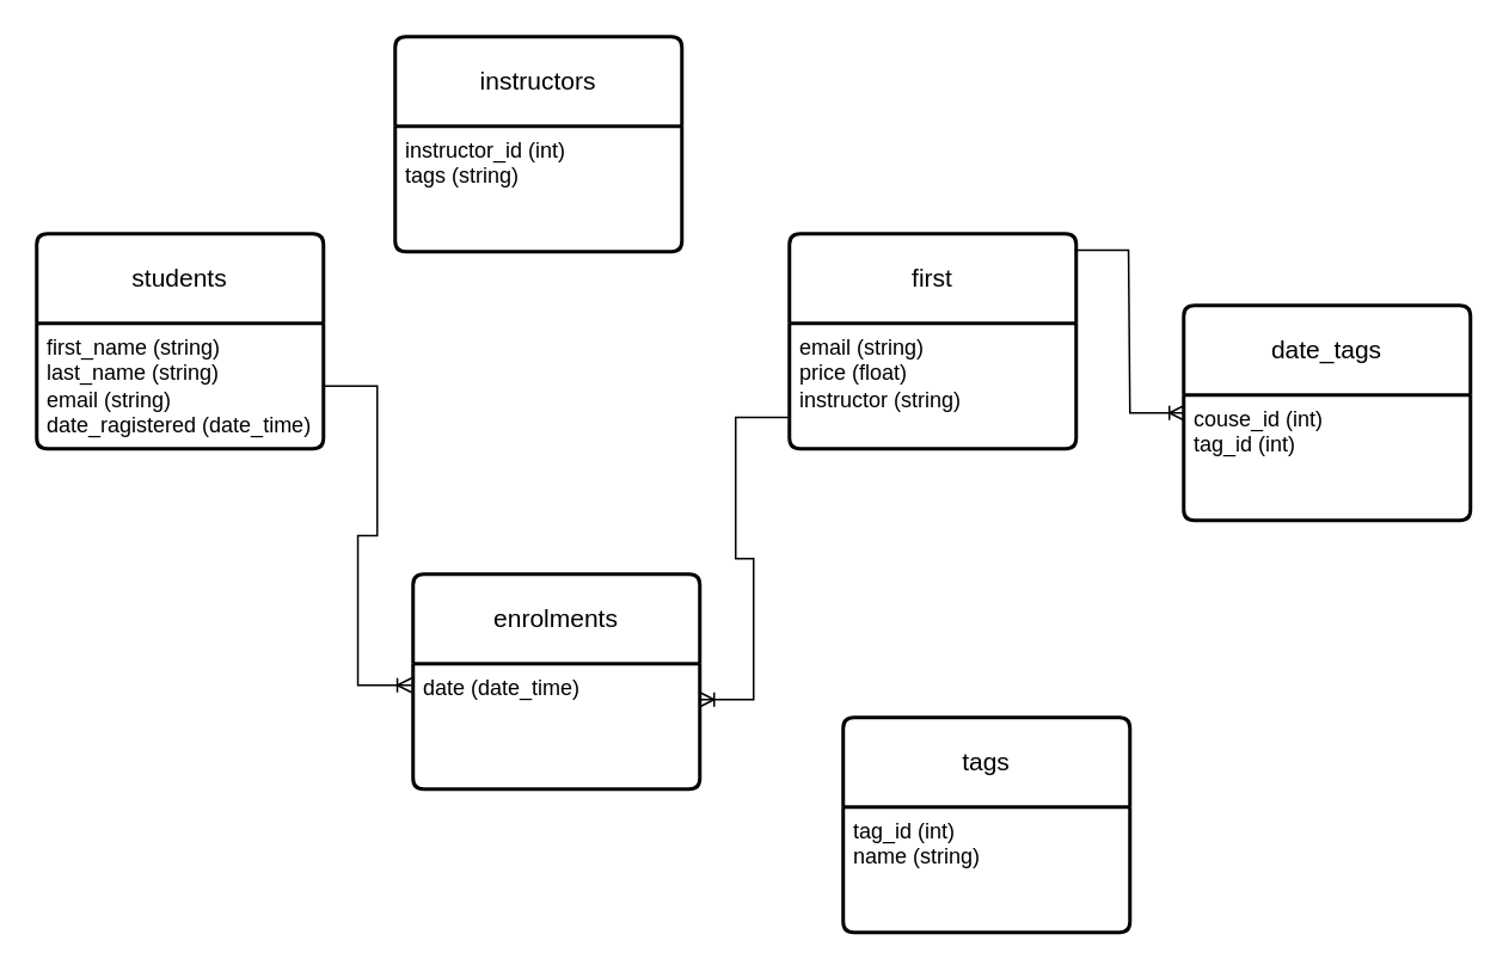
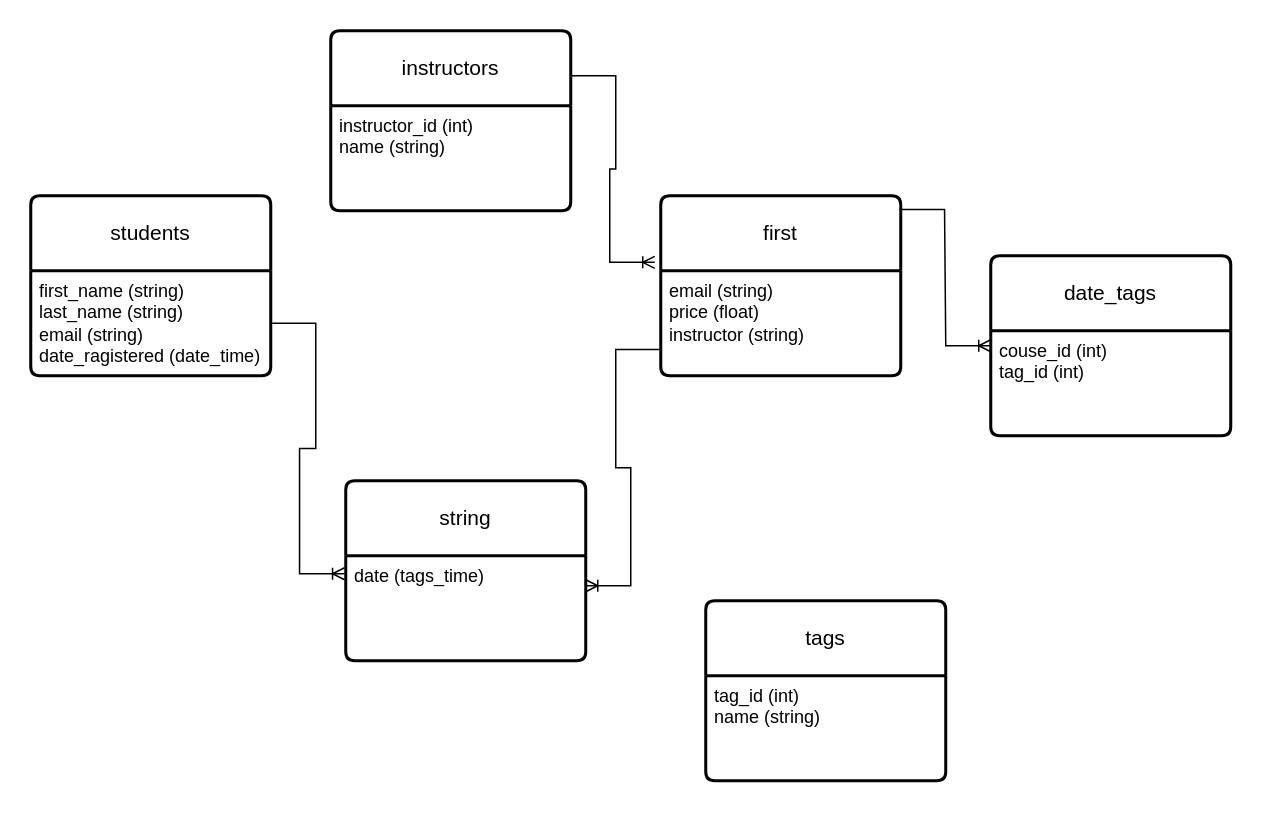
  <mxCell id="0" />
  <mxCell id="1" parent="0" />
  <mxCell id="2" value="students" style="swimlane;childLayout=stackLayout;horizontal=1;startSize=50;horizontalStack=0;rounded=1;fontSize=14;fontStyle=0;strokeWidth=2;resizeParent=0;resizeLast=1;shadow=0;dashed=0;align=center;arcSize=4;whiteSpace=wrap;html=1;labelBackgroundColor=default;" vertex="1" parent="1"><mxGeometry x="20" y="130" width="160" height="120" as="geometry" /></mxCell>
  <mxCell id="3" value="first_name (string)&lt;div&gt;last_name (string)&lt;/div&gt;&lt;div&gt;email (string)&lt;br&gt;date_ragistered (date_time)&lt;/div&gt;" style="align=left;strokeColor=none;fillColor=none;spacingLeft=4;fontSize=12;verticalAlign=top;resizable=0;rotatable=0;part=1;html=1;" vertex="1" parent="2"><mxGeometry y="50" width="160" height="70" as="geometry" /></mxCell>
  <mxCell id="4" value="first" style="swimlane;childLayout=stackLayout;horizontal=1;startSize=50;horizontalStack=0;rounded=1;fontSize=14;fontStyle=0;strokeWidth=2;resizeParent=0;resizeLast=1;shadow=0;dashed=0;align=center;arcSize=4;whiteSpace=wrap;html=1;" vertex="1" parent="1"><mxGeometry x="440" y="130" width="160" height="120" as="geometry" /></mxCell>
  <mxCell id="5" value="email (string)&lt;div&gt;price (float)&lt;/div&gt;&lt;div&gt;instructor (string)&lt;/div&gt;&lt;div&gt;&lt;br&gt;&lt;/div&gt;" style="align=left;strokeColor=none;fillColor=none;spacingLeft=4;fontSize=12;verticalAlign=top;resizable=0;rotatable=0;part=1;html=1;" vertex="1" parent="4"><mxGeometry y="50" width="160" height="70" as="geometry" /></mxCell>
- <mxCell id="6" value="enrolments" style="swimlane;childLayout=stackLayout;horizontal=1;startSize=50;horizontalStack=0;rounded=1;fontSize=14;fontStyle=0;strokeWidth=2;resizeParent=0;resizeLast=1;shadow=0;dashed=0;align=center;arcSize=4;whiteSpace=wrap;html=1;" vertex="1" parent="1"><mxGeometry x="230" y="320" width="160" height="120" as="geometry" /></mxCell>
- <mxCell id="7" value="date (date_time)" style="align=left;strokeColor=none;fillColor=none;spacingLeft=4;fontSize=12;verticalAlign=top;resizable=0;rotatable=0;part=1;html=1;" vertex="1" parent="6"><mxGeometry y="50" width="160" height="70" as="geometry" /></mxCell>
+ <mxCell id="6" value="string" style="swimlane;childLayout=stackLayout;horizontal=1;startSize=50;horizontalStack=0;rounded=1;fontSize=14;fontStyle=0;strokeWidth=2;resizeParent=0;resizeLast=1;shadow=0;dashed=0;align=center;arcSize=4;whiteSpace=wrap;html=1;" vertex="1" parent="1"><mxGeometry x="230" y="320" width="160" height="120" as="geometry" /></mxCell>
+ <mxCell id="7" value="date (tags_time)" style="align=left;strokeColor=none;fillColor=none;spacingLeft=4;fontSize=12;verticalAlign=top;resizable=0;rotatable=0;part=1;html=1;" vertex="1" parent="6"><mxGeometry y="50" width="160" height="70" as="geometry" /></mxCell>
  <mxCell id="8" value="" style="edgeStyle=entityRelationEdgeStyle;fontSize=12;html=1;endArrow=ERoneToMany;rounded=0;entryX=-0.005;entryY=0.171;entryDx=0;entryDy=0;entryPerimeter=0;exitX=1;exitY=0.5;exitDx=0;exitDy=0;" edge="1" parent="1" source="3" target="7"><mxGeometry width="100" height="100" relative="1" as="geometry"><mxPoint x="270" y="330" as="sourcePoint" /><mxPoint x="370" y="230" as="targetPoint" /></mxGeometry></mxCell>
  <mxCell id="9" value="" style="edgeStyle=entityRelationEdgeStyle;fontSize=12;html=1;endArrow=ERoneToMany;rounded=0;exitX=0;exitY=0.75;exitDx=0;exitDy=0;entryX=1;entryY=0.286;entryDx=0;entryDy=0;entryPerimeter=0;" edge="1" parent="1" source="5" target="7"><mxGeometry width="100" height="100" relative="1" as="geometry"><mxPoint x="430" y="210" as="sourcePoint" /><mxPoint x="400" y="400" as="targetPoint" /><Array as="points"><mxPoint x="550" y="270" /></Array></mxGeometry></mxCell>
  <mxCell id="10" value="tags" style="swimlane;childLayout=stackLayout;horizontal=1;startSize=50;horizontalStack=0;rounded=1;fontSize=14;fontStyle=0;strokeWidth=2;resizeParent=0;resizeLast=1;shadow=0;dashed=0;align=center;arcSize=4;whiteSpace=wrap;html=1;" vertex="1" parent="1"><mxGeometry x="470" y="400" width="160" height="120" as="geometry" /></mxCell>
  <mxCell id="11" value="tag_id (int)&lt;div&gt;name (string)&lt;/div&gt;" style="align=left;strokeColor=none;fillColor=none;spacingLeft=4;fontSize=12;verticalAlign=top;resizable=0;rotatable=0;part=1;html=1;" vertex="1" parent="10"><mxGeometry y="50" width="160" height="70" as="geometry" /></mxCell>
  <mxCell id="12" value="date_tags" style="swimlane;childLayout=stackLayout;horizontal=1;startSize=50;horizontalStack=0;rounded=1;fontSize=14;fontStyle=0;strokeWidth=2;resizeParent=0;resizeLast=1;shadow=0;dashed=0;align=center;arcSize=4;whiteSpace=wrap;html=1;" vertex="1" parent="1"><mxGeometry x="660" y="170" width="160" height="120" as="geometry" /></mxCell>
  <mxCell id="13" value="couse_id (int)&lt;div&gt;tag_id (int)&lt;/div&gt;" style="align=left;strokeColor=none;fillColor=none;spacingLeft=4;fontSize=12;verticalAlign=top;resizable=0;rotatable=0;part=1;html=1;" vertex="1" parent="12"><mxGeometry y="50" width="160" height="70" as="geometry" /></mxCell>
  <mxCell id="14" value="" style="whiteSpace=wrap;html=1;fontSize=14;fontStyle=0;startSize=50;rounded=1;strokeWidth=2;shadow=0;dashed=0;arcSize=4;" vertex="1" parent="12"><mxGeometry y="120" width="160" as="geometry" /></mxCell>
  <mxCell id="15" value="" style="edgeStyle=entityRelationEdgeStyle;fontSize=12;html=1;endArrow=ERoneToMany;rounded=0;exitX=0.995;exitY=0.077;exitDx=0;exitDy=0;exitPerimeter=0;" edge="1" parent="1" source="4" target="12"><mxGeometry width="100" height="100" relative="1" as="geometry"><mxPoint x="628" y="149" as="sourcePoint" /><mxPoint x="740" y="150" as="targetPoint" /></mxGeometry></mxCell>
  <mxCell id="16" value="instructors" style="swimlane;childLayout=stackLayout;horizontal=1;startSize=50;horizontalStack=0;rounded=1;fontSize=14;fontStyle=0;strokeWidth=2;resizeParent=0;resizeLast=1;shadow=0;dashed=0;align=center;arcSize=4;whiteSpace=wrap;html=1;" vertex="1" parent="1"><mxGeometry x="220" y="20" width="160" height="120" as="geometry" /></mxCell>
- <mxCell id="17" value="instructor_id (int)&lt;div&gt;tags (string)&lt;/div&gt;" style="align=left;strokeColor=none;fillColor=none;spacingLeft=4;fontSize=12;verticalAlign=top;resizable=0;rotatable=0;part=1;html=1;" vertex="1" parent="16"><mxGeometry y="50" width="160" height="70" as="geometry" /></mxCell>
+ <mxCell id="17" value="instructor_id (int)&lt;div&gt;name (string)&lt;/div&gt;" style="align=left;strokeColor=none;fillColor=none;spacingLeft=4;fontSize=12;verticalAlign=top;resizable=0;rotatable=0;part=1;html=1;" vertex="1" parent="16"><mxGeometry y="50" width="160" height="70" as="geometry" /></mxCell>
  <mxCell id="18" value="" style="swimlane;childLayout=stackLayout;horizontal=1;startSize=50;horizontalStack=0;rounded=1;fontSize=14;fontStyle=0;strokeWidth=2;resizeParent=0;resizeLast=1;shadow=0;dashed=0;align=center;arcSize=4;whiteSpace=wrap;html=1;" vertex="1" parent="16"><mxGeometry y="120" width="160" as="geometry" /></mxCell>
+ <mxCell id="19" value="" style="edgeStyle=entityRelationEdgeStyle;fontSize=12;html=1;endArrow=ERoneToMany;rounded=0;entryX=-0.025;entryY=0.37;entryDx=0;entryDy=0;entryPerimeter=0;exitX=1;exitY=0.25;exitDx=0;exitDy=0;" edge="1" parent="1" source="16" target="4"><mxGeometry width="100" height="100" relative="1" as="geometry"><mxPoint x="440" y="120" as="sourcePoint" /><mxPoint x="540" y="20" as="targetPoint" /></mxGeometry></mxCell>
